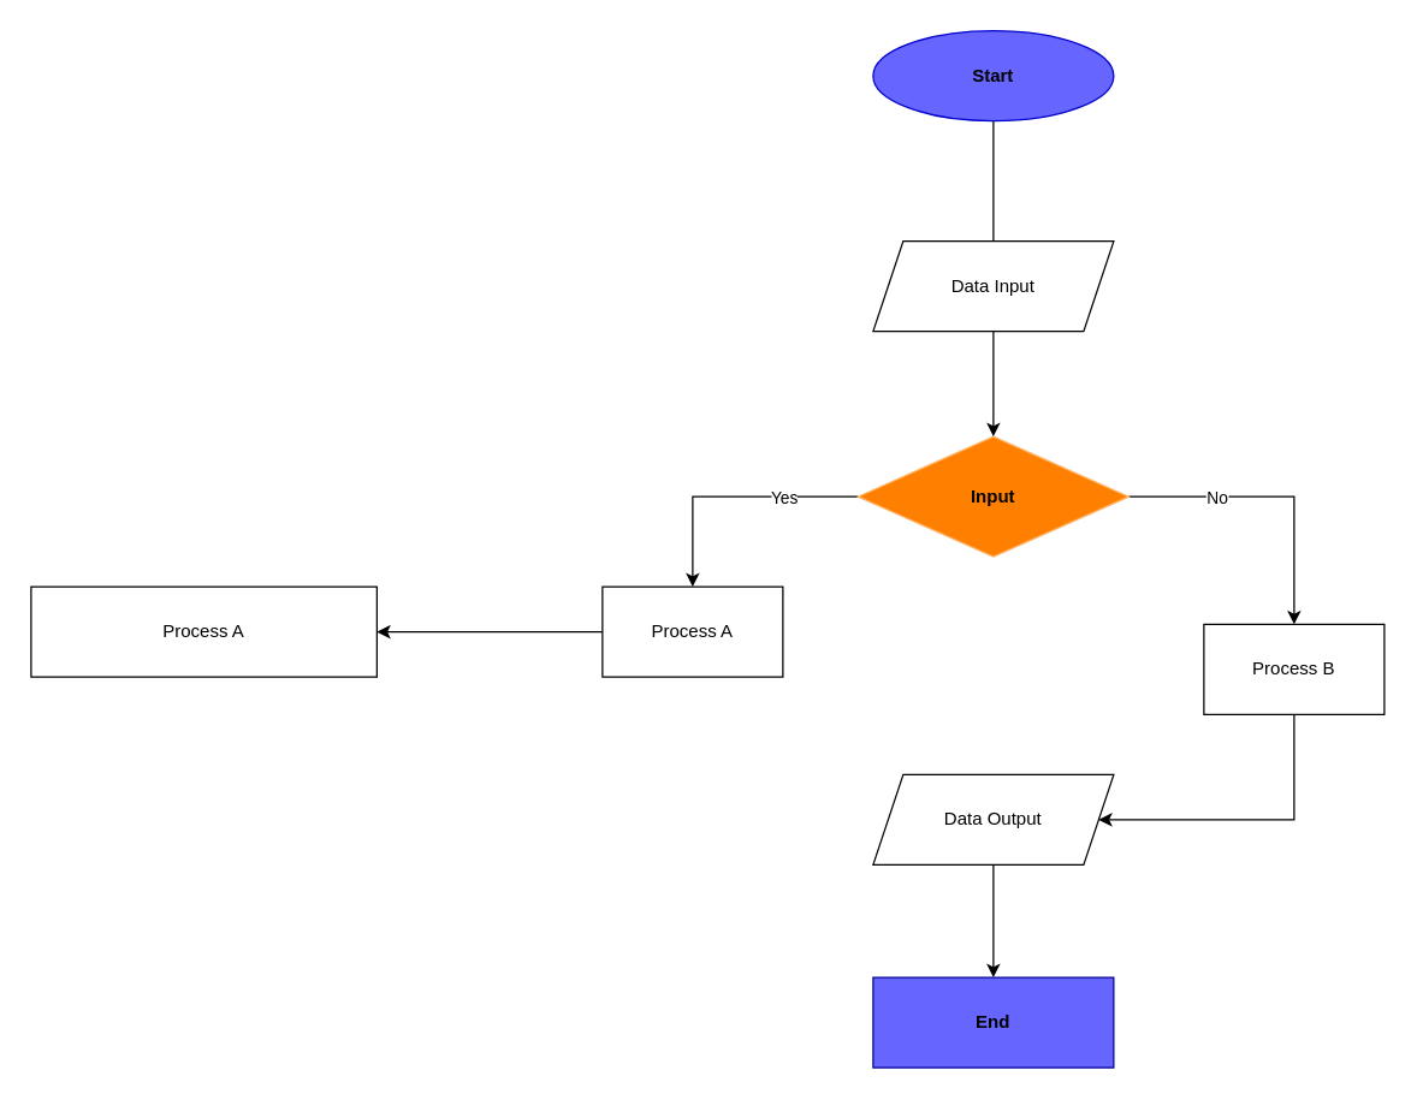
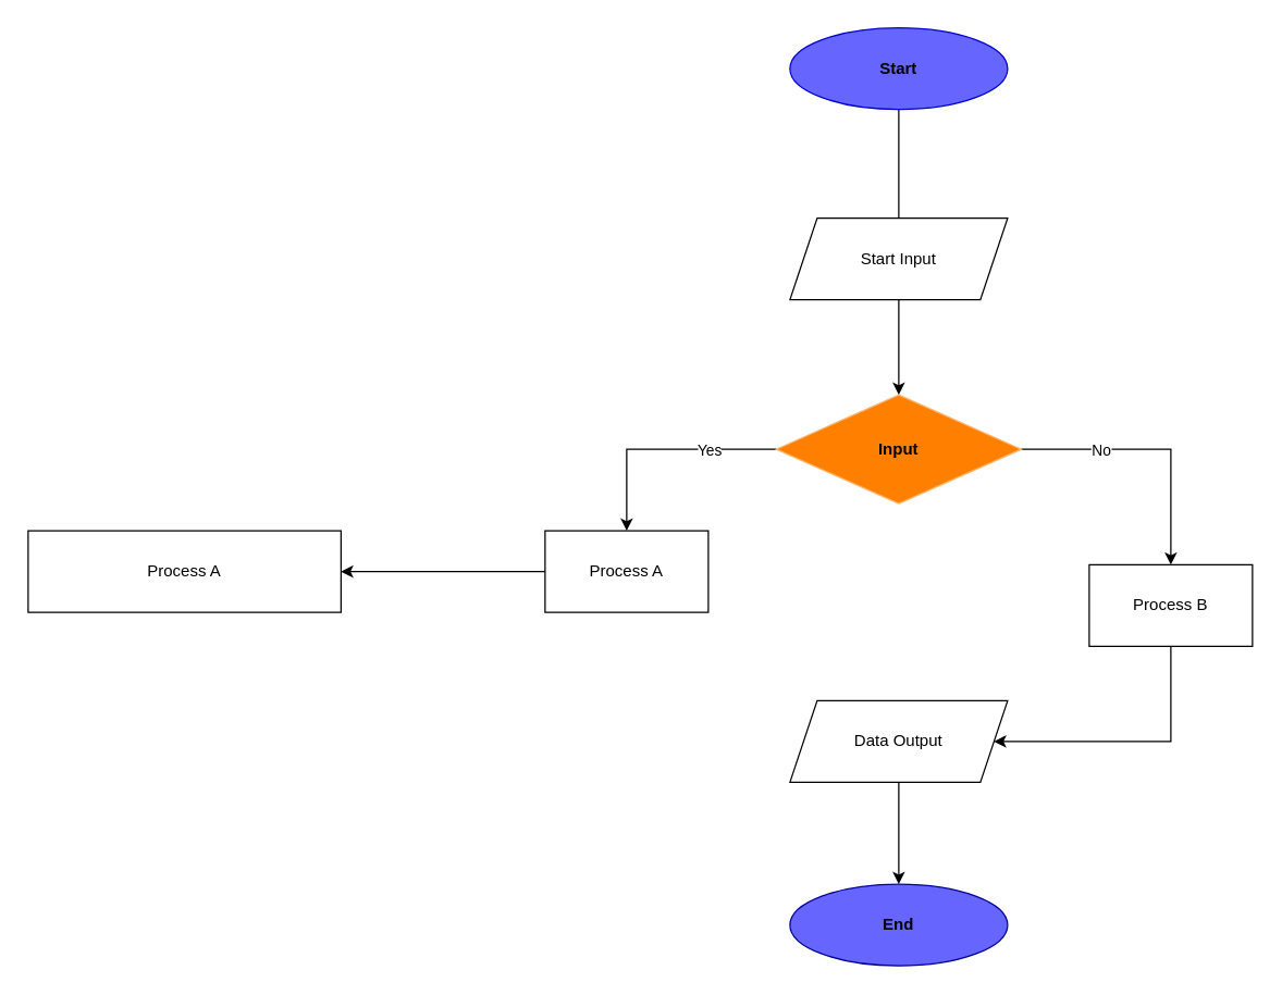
  <mxCell id="0" />
  <mxCell id="1" parent="0" />
  <mxCell id="2" style="edgeStyle=orthogonalEdgeStyle;rounded=0;orthogonalLoop=1;jettySize=auto;html=1;endArrow=none;" parent="1" source="3" target="16" edge="1"><mxGeometry relative="1" as="geometry" /></mxCell>
  <mxCell id="3" value="&lt;b&gt;Start&lt;/b&gt;" style="ellipse;whiteSpace=wrap;html=1;fillColor=#6666FF;strokeColor=#0000CC;" parent="1" vertex="1"><mxGeometry x="580" y="20" width="160" height="60" as="geometry" /></mxCell>
  <mxCell id="4" value="" style="edgeStyle=orthogonalEdgeStyle;rounded=0;orthogonalLoop=1;jettySize=auto;html=1;" parent="1" source="8" target="10" edge="1"><mxGeometry relative="1" as="geometry" /></mxCell>
  <mxCell id="5" value="Yes" style="edgeLabel;html=1;align=center;verticalAlign=middle;resizable=0;points=[];" parent="4" vertex="1" connectable="0"><mxGeometry x="-0.212" y="2" relative="1" as="geometry"><mxPoint x="17" y="-2" as="offset" /></mxGeometry></mxCell>
  <mxCell id="6" value="" style="edgeStyle=orthogonalEdgeStyle;rounded=0;orthogonalLoop=1;jettySize=auto;html=1;" parent="1" source="8" target="12" edge="1"><mxGeometry relative="1" as="geometry" /></mxCell>
  <mxCell id="7" value="No" style="edgeLabel;html=1;align=center;verticalAlign=middle;resizable=0;points=[];" parent="6" vertex="1" connectable="0"><mxGeometry x="-0.341" y="-1" relative="1" as="geometry"><mxPoint x="-6" y="-1" as="offset" /></mxGeometry></mxCell>
  <mxCell id="8" value="&lt;b&gt;Input&lt;/b&gt;" style="rhombus;whiteSpace=wrap;html=1;fillColor=#FF8000;strokeColor=#FFB366;" parent="1" vertex="1"><mxGeometry x="570" y="290" width="180" height="80" as="geometry" /></mxCell>
  <mxCell id="9" value="" style="edgeStyle=none;html=1;" edge="1" parent="1" source="10" target="18"><mxGeometry relative="1" as="geometry" /></mxCell>
  <mxCell id="10" value="Process A" style="whiteSpace=wrap;html=1;" parent="1" vertex="1"><mxGeometry x="400" y="390" width="120" height="60" as="geometry" /></mxCell>
  <mxCell id="11" value="" style="edgeStyle=orthogonalEdgeStyle;rounded=0;orthogonalLoop=1;jettySize=auto;html=1;" parent="1" source="12" target="14" edge="1"><mxGeometry relative="1" as="geometry"><Array as="points"><mxPoint x="860" y="545" /></Array></mxGeometry></mxCell>
  <mxCell id="12" value="Process B" style="whiteSpace=wrap;html=1;" parent="1" vertex="1"><mxGeometry x="800" y="415" width="120" height="60" as="geometry" /></mxCell>
  <mxCell id="13" style="edgeStyle=orthogonalEdgeStyle;rounded=0;orthogonalLoop=1;jettySize=auto;html=1;entryX=0.5;entryY=0;entryDx=0;entryDy=0;" parent="1" source="14" target="17" edge="1"><mxGeometry relative="1" as="geometry" /></mxCell>
  <mxCell id="14" value="Data Output" style="shape=parallelogram;perimeter=parallelogramPerimeter;whiteSpace=wrap;html=1;fixedSize=1;" parent="1" vertex="1"><mxGeometry x="580" y="515" width="160" height="60" as="geometry" /></mxCell>
  <mxCell id="15" style="edgeStyle=orthogonalEdgeStyle;rounded=0;orthogonalLoop=1;jettySize=auto;html=1;" parent="1" source="16" target="8" edge="1"><mxGeometry relative="1" as="geometry" /></mxCell>
- <mxCell id="16" value="Data Input" style="shape=parallelogram;perimeter=parallelogramPerimeter;whiteSpace=wrap;html=1;fixedSize=1;" parent="1" vertex="1"><mxGeometry x="580" y="160" width="160" height="60" as="geometry" /></mxCell>
- <mxCell id="17" value="&lt;b&gt;End&lt;/b&gt;" style="whiteSpace=wrap;html=1;fillColor=#6666FF;strokeColor=#000099;rounded=0;" parent="1" vertex="1"><mxGeometry x="580" y="650" width="160" height="60" as="geometry" /></mxCell>
+ <mxCell id="16" value="Start Input" style="shape=parallelogram;perimeter=parallelogramPerimeter;whiteSpace=wrap;html=1;fixedSize=1;" parent="1" vertex="1"><mxGeometry x="580" y="160" width="160" height="60" as="geometry" /></mxCell>
+ <mxCell id="17" value="&lt;b&gt;End&lt;/b&gt;" style="ellipse;whiteSpace=wrap;html=1;fillColor=#6666FF;strokeColor=#000099;" parent="1" vertex="1"><mxGeometry x="580" y="650" width="160" height="60" as="geometry" /></mxCell>
  <mxCell id="18" value="Process A" style="whiteSpace=wrap;html=1;" vertex="1" parent="1"><mxGeometry x="20" y="390" width="230" height="60" as="geometry" /></mxCell>
